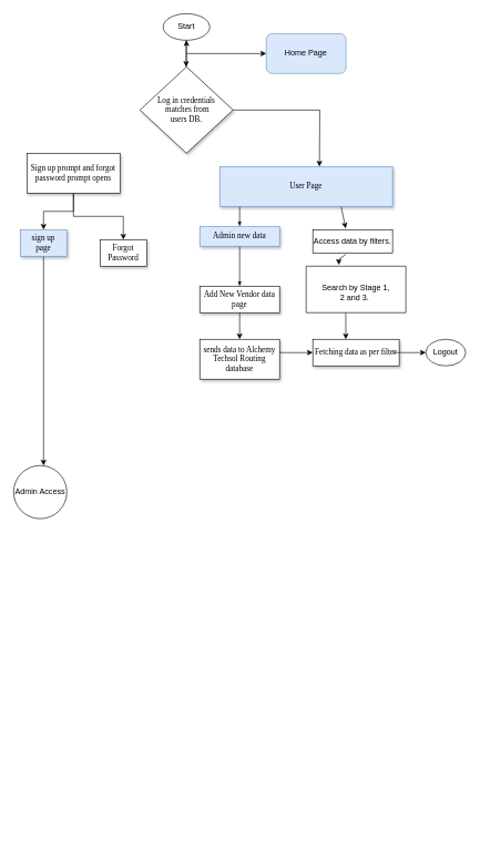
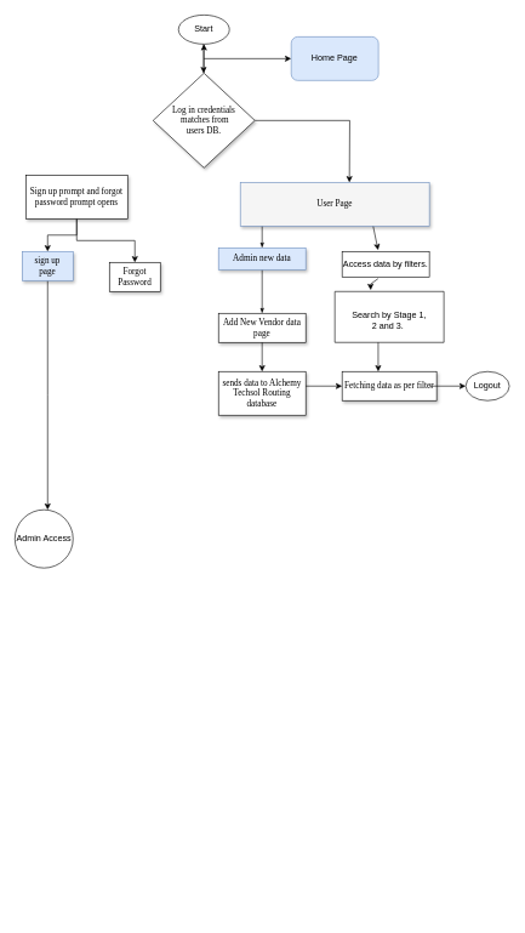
  <mxCell id="0" />
  <mxCell id="1" parent="0" />
  <mxCell id="2" style="edgeStyle=orthogonalEdgeStyle;rounded=0;html=1;labelBackgroundColor=none;startSize=5;endArrow=classicThin;endFill=1;endSize=5;jettySize=auto;orthogonalLoop=1;strokeWidth=1;fontFamily=Verdana;fontSize=8" parent="1" target="5" edge="1"><mxGeometry relative="1" as="geometry"><mxPoint x="270.034" y="160" as="sourcePoint" /></mxGeometry></mxCell>
  <mxCell id="3" style="edgeStyle=orthogonalEdgeStyle;rounded=0;orthogonalLoop=1;jettySize=auto;html=1;" edge="1" parent="1" source="5" target="41"><mxGeometry relative="1" as="geometry" /></mxCell>
  <mxCell id="4" style="edgeStyle=orthogonalEdgeStyle;rounded=0;orthogonalLoop=1;jettySize=auto;html=1;" edge="1" parent="1" source="5"><mxGeometry relative="1" as="geometry"><mxPoint x="480" y="250" as="targetPoint" /></mxGeometry></mxCell>
  <mxCell id="5" value="&lt;font style=&quot;font-size: 12px;&quot;&gt;Log in credentials&lt;br&gt;&amp;nbsp;matches from &lt;br&gt;users DB.&lt;/font&gt;" style="rhombus;whiteSpace=wrap;html=1;rounded=0;shadow=1;labelBackgroundColor=none;strokeWidth=1;fontFamily=Verdana;fontSize=8;align=center;" parent="1" vertex="1"><mxGeometry x="210" y="100" width="140" height="130" as="geometry" /></mxCell>
  <mxCell id="6" style="edgeStyle=orthogonalEdgeStyle;rounded=0;html=1;labelBackgroundColor=none;startSize=5;endArrow=classicThin;endFill=1;endSize=5;jettySize=auto;orthogonalLoop=1;strokeWidth=1;fontFamily=Verdana;fontSize=8" parent="1" target="11" edge="1"><mxGeometry relative="1" as="geometry"><Array as="points"><mxPoint x="360" y="310" /><mxPoint x="360" y="310" /></Array><mxPoint x="360" y="290" as="sourcePoint" /></mxGeometry></mxCell>
  <mxCell id="7" style="edgeStyle=orthogonalEdgeStyle;rounded=0;orthogonalLoop=1;jettySize=auto;html=1;" parent="1" source="9" target="13" edge="1"><mxGeometry relative="1" as="geometry" /></mxCell>
  <mxCell id="8" style="edgeStyle=orthogonalEdgeStyle;rounded=0;orthogonalLoop=1;jettySize=auto;html=1;" parent="1" source="9" target="31" edge="1"><mxGeometry relative="1" as="geometry" /></mxCell>
- <mxCell id="9" value="&lt;font style=&quot;font-size: 12px;&quot;&gt;Sign up prompt and forgot password prompt opens&lt;/font&gt;" style="whiteSpace=wrap;html=1;rounded=0;shadow=1;labelBackgroundColor=none;strokeWidth=1;fontFamily=Verdana;fontSize=8;align=center;" parent="1" vertex="1"><mxGeometry x="40" y="230" width="140" height="60" as="geometry" /></mxCell>
+ <mxCell id="9" value="&lt;font style=&quot;font-size: 12px;&quot;&gt;Sign up prompt and forgot password prompt opens&lt;/font&gt;" style="whiteSpace=wrap;html=1;rounded=0;shadow=1;labelBackgroundColor=none;strokeWidth=1;fontFamily=Verdana;fontSize=8;align=center;" parent="1" vertex="1"><mxGeometry x="35" y="240" width="140" height="60" as="geometry" /></mxCell>
  <mxCell id="10" style="edgeStyle=orthogonalEdgeStyle;rounded=0;html=1;labelBackgroundColor=none;startSize=5;endArrow=classicThin;endFill=1;endSize=5;jettySize=auto;orthogonalLoop=1;strokeWidth=1;fontFamily=Verdana;fontSize=8" parent="1" source="11" target="14" edge="1"><mxGeometry relative="1" as="geometry" /></mxCell>
  <mxCell id="11" value="&lt;font style=&quot;font-size: 12px;&quot;&gt;Admin new data&lt;/font&gt;" style="whiteSpace=wrap;html=1;rounded=0;shadow=1;labelBackgroundColor=none;strokeWidth=1;fontFamily=Verdana;fontSize=8;align=center;fillColor=#dae8fc;strokeColor=#6c8ebf;" parent="1" vertex="1"><mxGeometry x="300" y="340" width="120" height="30" as="geometry" /></mxCell>
  <mxCell id="12" style="edgeStyle=orthogonalEdgeStyle;rounded=0;orthogonalLoop=1;jettySize=auto;html=1;" edge="1" parent="1" source="13"><mxGeometry relative="1" as="geometry"><mxPoint x="65" y="700" as="targetPoint" /></mxGeometry></mxCell>
  <mxCell id="13" value="&lt;font style=&quot;font-size: 12px;&quot;&gt;sign up page&lt;/font&gt;" style="whiteSpace=wrap;html=1;rounded=0;shadow=1;labelBackgroundColor=none;strokeWidth=1;fontFamily=Verdana;fontSize=8;align=center;spacing=6;fillColor=#dae8fc;strokeColor=#6c8ebf;" parent="1" vertex="1"><mxGeometry x="30" y="345" width="70" height="40" as="geometry" /></mxCell>
  <mxCell id="14" value="&lt;font style=&quot;font-size: 12px;&quot;&gt;Add New Vendor data page&lt;/font&gt;" style="whiteSpace=wrap;html=1;rounded=0;shadow=1;labelBackgroundColor=none;strokeWidth=1;fontFamily=Verdana;fontSize=8;align=center;spacing=6;" parent="1" vertex="1"><mxGeometry x="300" y="430" width="120" height="40" as="geometry" /></mxCell>
  <mxCell id="15" value="&lt;font style=&quot;font-size: 12px;&quot;&gt;sends data to Alchemy Techsol Routing database&lt;/font&gt;" style="whiteSpace=wrap;html=1;rounded=0;shadow=1;labelBackgroundColor=none;strokeWidth=1;fontFamily=Verdana;fontSize=8;align=center;" parent="1" vertex="1"><mxGeometry x="300" y="510" width="120" height="60" as="geometry" /></mxCell>
  <mxCell id="16" value="&lt;font style=&quot;font-size: 12px;&quot;&gt;Fetching data as per filter&lt;/font&gt;" style="whiteSpace=wrap;html=1;rounded=0;shadow=1;labelBackgroundColor=none;strokeWidth=1;fontFamily=Verdana;fontSize=8;align=center;" parent="1" vertex="1"><mxGeometry x="470" y="510" width="130" height="40" as="geometry" /></mxCell>
  <mxCell id="17" style="edgeStyle=orthogonalEdgeStyle;rounded=0;html=1;labelBackgroundColor=none;startSize=5;endArrow=classicThin;endFill=1;endSize=5;jettySize=auto;orthogonalLoop=1;strokeWidth=1;fontFamily=Verdana;fontSize=8" parent="1" edge="1"><mxGeometry relative="1" as="geometry"><mxPoint x="310" y="740" as="sourcePoint" /></mxGeometry></mxCell>
  <mxCell id="18" value="Yes" style="edgeStyle=orthogonalEdgeStyle;rounded=0;html=1;labelBackgroundColor=none;startSize=5;endArrow=classicThin;endFill=1;endSize=5;jettySize=auto;orthogonalLoop=1;strokeWidth=1;fontFamily=Verdana;fontSize=8" parent="1" edge="1"><mxGeometry x="-0.667" y="10" relative="1" as="geometry"><mxPoint as="offset" /><mxPoint x="320" y="790" as="sourcePoint" /></mxGeometry></mxCell>
  <mxCell id="19" value="No" style="edgeStyle=orthogonalEdgeStyle;rounded=0;html=1;labelBackgroundColor=none;startSize=5;endArrow=classicThin;endFill=1;endSize=5;jettySize=auto;orthogonalLoop=1;strokeWidth=1;fontFamily=Verdana;fontSize=8" parent="1" edge="1"><mxGeometry x="-1" y="-10" relative="1" as="geometry"><mxPoint as="offset" /><mxPoint x="270" y="820" as="sourcePoint" /></mxGeometry></mxCell>
  <mxCell id="20" style="edgeStyle=orthogonalEdgeStyle;rounded=0;html=1;labelBackgroundColor=none;startSize=5;endArrow=classicThin;endFill=1;endSize=5;jettySize=auto;orthogonalLoop=1;strokeWidth=1;fontFamily=Verdana;fontSize=8" parent="1" edge="1"><mxGeometry relative="1" as="geometry"><mxPoint x="440" y="810" as="sourcePoint" /></mxGeometry></mxCell>
  <mxCell id="21" value="No" style="edgeStyle=orthogonalEdgeStyle;rounded=0;html=1;labelBackgroundColor=none;startSize=5;endArrow=classicThin;endFill=1;endSize=5;jettySize=auto;orthogonalLoop=1;strokeWidth=1;fontFamily=Verdana;fontSize=8" parent="1" edge="1"><mxGeometry x="-1" y="-10" relative="1" as="geometry"><mxPoint as="offset" /><mxPoint x="260" y="1020" as="sourcePoint" /></mxGeometry></mxCell>
  <mxCell id="22" style="edgeStyle=orthogonalEdgeStyle;rounded=0;html=1;labelBackgroundColor=none;startSize=5;endArrow=classicThin;endFill=1;endSize=5;jettySize=auto;orthogonalLoop=1;strokeWidth=1;fontFamily=Verdana;fontSize=8" parent="1" edge="1"><mxGeometry relative="1" as="geometry"><mxPoint x="430" y="1020" as="sourcePoint" /></mxGeometry></mxCell>
  <mxCell id="23" style="edgeStyle=orthogonalEdgeStyle;rounded=0;html=1;labelBackgroundColor=none;startSize=5;endArrow=classicThin;endFill=1;endSize=5;jettySize=auto;orthogonalLoop=1;strokeWidth=1;fontFamily=Verdana;fontSize=8" parent="1" edge="1"><mxGeometry relative="1" as="geometry"><mxPoint x="260" y="1140" as="targetPoint" /></mxGeometry></mxCell>
  <mxCell id="24" style="edgeStyle=orthogonalEdgeStyle;rounded=0;html=1;labelBackgroundColor=none;startSize=5;endArrow=classicThin;endFill=1;endSize=5;jettySize=auto;orthogonalLoop=1;strokeWidth=1;fontFamily=Verdana;fontSize=8" parent="1" edge="1"><mxGeometry relative="1" as="geometry"><mxPoint x="430" y="1100" as="sourcePoint" /></mxGeometry></mxCell>
  <mxCell id="25" style="edgeStyle=orthogonalEdgeStyle;rounded=0;html=1;labelBackgroundColor=none;startSize=5;endArrow=classicThin;endFill=1;endSize=5;jettySize=auto;orthogonalLoop=1;strokeWidth=1;fontFamily=Verdana;fontSize=8" parent="1" edge="1"><mxGeometry relative="1" as="geometry"><mxPoint x="260" y="1220" as="targetPoint" /></mxGeometry></mxCell>
  <mxCell id="26" value="No" style="edgeStyle=orthogonalEdgeStyle;rounded=0;html=1;labelBackgroundColor=none;startSize=5;endArrow=classicThin;endFill=1;endSize=5;jettySize=auto;orthogonalLoop=1;strokeWidth=1;fontFamily=Verdana;fontSize=8" parent="1" edge="1"><mxGeometry x="0.2" y="14" relative="1" as="geometry"><mxPoint x="-24" y="-10" as="offset" /><mxPoint x="430" y="1190" as="sourcePoint" /></mxGeometry></mxCell>
  <mxCell id="27" value="Yes" style="edgeStyle=orthogonalEdgeStyle;rounded=0;html=1;labelBackgroundColor=none;startSize=5;endArrow=classicThin;endFill=1;endSize=5;jettySize=auto;orthogonalLoop=1;strokeWidth=1;fontFamily=Verdana;fontSize=8" parent="1" edge="1"><mxGeometry x="-0.667" y="10" relative="1" as="geometry"><mxPoint as="offset" /><mxPoint x="480" y="1160" as="sourcePoint" /></mxGeometry></mxCell>
  <mxCell id="28" style="edgeStyle=orthogonalEdgeStyle;rounded=0;html=1;labelBackgroundColor=none;startSize=5;endArrow=classicThin;endFill=1;endSize=5;jettySize=auto;orthogonalLoop=1;strokeWidth=1;fontFamily=Verdana;fontSize=8" parent="1" edge="1"><mxGeometry relative="1" as="geometry"><mxPoint x="260" y="1260" as="sourcePoint" /></mxGeometry></mxCell>
  <mxCell id="29" style="edgeStyle=orthogonalEdgeStyle;rounded=0;html=1;labelBackgroundColor=none;startSize=5;endArrow=classicThin;endFill=1;endSize=5;jettySize=auto;orthogonalLoop=1;strokeWidth=1;fontFamily=Verdana;fontSize=8" parent="1" edge="1"><mxGeometry relative="1" as="geometry"><Array as="points"><mxPoint x="350" y="1240" /><mxPoint x="350" y="940" /><mxPoint x="260" y="940" /></Array><mxPoint x="260" y="960" as="targetPoint" /></mxGeometry></mxCell>
  <mxCell id="30" value="Access data by filters." style="rounded=0;whiteSpace=wrap;html=1;" parent="1" vertex="1"><mxGeometry x="470" y="345" width="120" height="35" as="geometry" /></mxCell>
  <mxCell id="31" value="&lt;font style=&quot;font-size: 12px;&quot;&gt;Forgot Password&lt;/font&gt;" style="whiteSpace=wrap;html=1;rounded=0;shadow=1;labelBackgroundColor=none;strokeWidth=1;fontFamily=Verdana;fontSize=8;align=center;spacing=6;" parent="1" vertex="1"><mxGeometry x="150" y="360" width="70" height="40" as="geometry" /></mxCell>
  <mxCell id="32" value="" style="endArrow=classic;html=1;rounded=0;entryX=0.412;entryY=-0.055;entryDx=0;entryDy=0;entryPerimeter=0;exitX=0.602;exitY=1.012;exitDx=0;exitDy=0;exitPerimeter=0;" parent="1" target="30" edge="1"><mxGeometry width="50" height="50" relative="1" as="geometry"><mxPoint x="508.66" y="290.48" as="sourcePoint" /><mxPoint x="550" y="320" as="targetPoint" /></mxGeometry></mxCell>
  <mxCell id="33" value="" style="swimlane;startSize=0;" parent="1" vertex="1"><mxGeometry x="460" y="400" width="150" height="70" as="geometry" /></mxCell>
  <mxCell id="34" value="Search by Stage 1, 2 and 3.&amp;nbsp;" style="text;html=1;align=center;verticalAlign=middle;whiteSpace=wrap;rounded=0;" parent="33" vertex="1"><mxGeometry x="20" width="110" height="80" as="geometry" /></mxCell>
  <mxCell id="35" value="" style="endArrow=classic;html=1;rounded=0;exitX=0.412;exitY=1.068;exitDx=0;exitDy=0;exitPerimeter=0;entryX=0.329;entryY=-0.028;entryDx=0;entryDy=0;entryPerimeter=0;" parent="1" source="30" target="33" edge="1"><mxGeometry width="50" height="50" relative="1" as="geometry"><mxPoint x="500" y="400" as="sourcePoint" /><mxPoint x="550" y="390" as="targetPoint" /><Array as="points"><mxPoint x="509" y="390" /></Array></mxGeometry></mxCell>
  <mxCell id="36" value="" style="endArrow=classic;html=1;rounded=0;entryX=0.5;entryY=0;entryDx=0;entryDy=0;exitX=0.5;exitY=1;exitDx=0;exitDy=0;" parent="1" source="14" target="15" edge="1"><mxGeometry width="50" height="50" relative="1" as="geometry"><mxPoint x="330" y="495" as="sourcePoint" /><mxPoint x="380" y="445" as="targetPoint" /></mxGeometry></mxCell>
  <mxCell id="37" value="" style="endArrow=classic;html=1;rounded=0;entryX=0;entryY=0.5;entryDx=0;entryDy=0;" parent="1" target="16" edge="1"><mxGeometry width="50" height="50" relative="1" as="geometry"><mxPoint x="420" y="530" as="sourcePoint" /><mxPoint x="470" y="480" as="targetPoint" /></mxGeometry></mxCell>
  <mxCell id="38" value="" style="endArrow=classic;html=1;rounded=0;entryX=0.5;entryY=0;entryDx=0;entryDy=0;exitX=0.5;exitY=1;exitDx=0;exitDy=0;" parent="1" edge="1"><mxGeometry width="50" height="50" relative="1" as="geometry"><mxPoint x="519.66" y="470" as="sourcePoint" /><mxPoint x="519.66" y="510" as="targetPoint" /></mxGeometry></mxCell>
  <mxCell id="39" value="" style="endArrow=classic;html=1;rounded=0;" parent="1" target="40" edge="1"><mxGeometry width="50" height="50" relative="1" as="geometry"><mxPoint x="590" y="530" as="sourcePoint" /><mxPoint x="650" y="530" as="targetPoint" /></mxGeometry></mxCell>
  <mxCell id="40" value="Logout" style="ellipse;whiteSpace=wrap;html=1;" parent="1" vertex="1"><mxGeometry x="640" y="510" width="60" height="40" as="geometry" /></mxCell>
  <mxCell id="41" value="Start" style="ellipse;whiteSpace=wrap;html=1;" parent="1" vertex="1"><mxGeometry x="245" width="70" height="40" as="geometry" y="20" /></mxCell>
  <mxCell id="42" value="" style="endArrow=classic;html=1;rounded=0;" edge="1" parent="1"><mxGeometry width="50" height="50" relative="1" as="geometry"><mxPoint x="279.5" y="60" as="sourcePoint" /><mxPoint x="279.5" y="100" as="targetPoint" /></mxGeometry></mxCell>
- <mxCell id="43" value="&lt;span style=&quot;font-size: 12px;&quot;&gt;User Page&lt;/span&gt;" style="whiteSpace=wrap;html=1;rounded=0;shadow=1;labelBackgroundColor=none;strokeWidth=1;fontFamily=Verdana;fontSize=8;align=center;fillColor=#dae8fc;strokeColor=#6c8ebf;" vertex="1" parent="1"><mxGeometry x="330" y="250" width="260" height="60" as="geometry" /></mxCell>
+ <mxCell id="43" value="&lt;span style=&quot;font-size: 12px;&quot;&gt;User Page&lt;/span&gt;" style="whiteSpace=wrap;html=1;rounded=0;shadow=1;labelBackgroundColor=none;strokeWidth=1;fontFamily=Verdana;fontSize=8;align=center;fillColor=#f5f5f5;strokeColor=#6c8ebf;" vertex="1" parent="1"><mxGeometry x="330" y="250" width="260" height="60" as="geometry" /></mxCell>
  <mxCell id="44" value="Admin Access" style="ellipse;whiteSpace=wrap;html=1;aspect=fixed;" vertex="1" parent="1"><mxGeometry x="20" y="700" width="80" height="80" as="geometry" /></mxCell>
  <mxCell id="45" value="" style="endArrow=classic;html=1;rounded=0;" edge="1" parent="1"><mxGeometry width="50" height="50" relative="1" as="geometry"><mxPoint x="280" y="80" as="sourcePoint" /><mxPoint x="400" y="80" as="targetPoint" /></mxGeometry></mxCell>
  <mxCell id="46" value="Home Page" style="rounded=1;whiteSpace=wrap;html=1;fillColor=#dae8fc;strokeColor=#6c8ebf;" vertex="1" parent="1"><mxGeometry x="400" y="50" width="120" height="60" as="geometry" /></mxCell>
